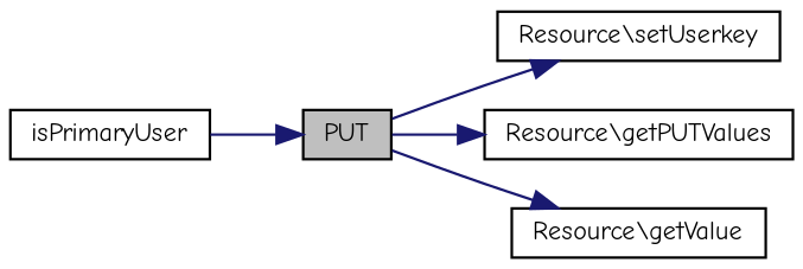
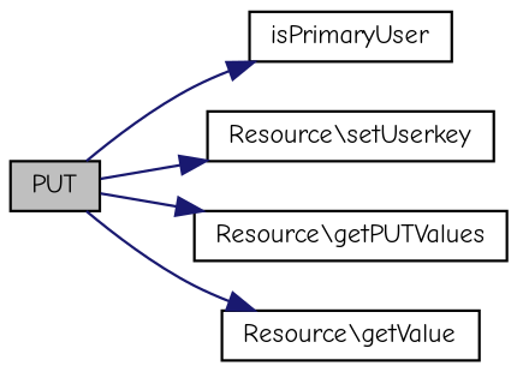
  digraph {
    rankdir=LR
    fontname="Comic Neue"
    node [color=black fillcolor=white fontname="Comic Neue" fontsize=10 shape=record style=filled]
    edge [color=midnightblue fontname="Comic Neue" fontsize=10 labelfontname=Helvetica labelfontsize=10 style=solid]
    n1 [fillcolor=grey75 fontcolor=black height=0.2 label=PUT width=0.4]
    n2 [height=0.2 label=isPrimaryUser width=0.4]
    n3 [height=0.2 label="Resource\\setUserkey" width=0.4]
    n4 [height=0.2 label="Resource\\getPUTValues" width=0.4]
    n5 [height=0.2 label="Resource\\getValue" width=0.4]
-   n2 -> n1
+   n1 -> n2
    n1 -> n3
    n1 -> n4
    n1 -> n5
  }
